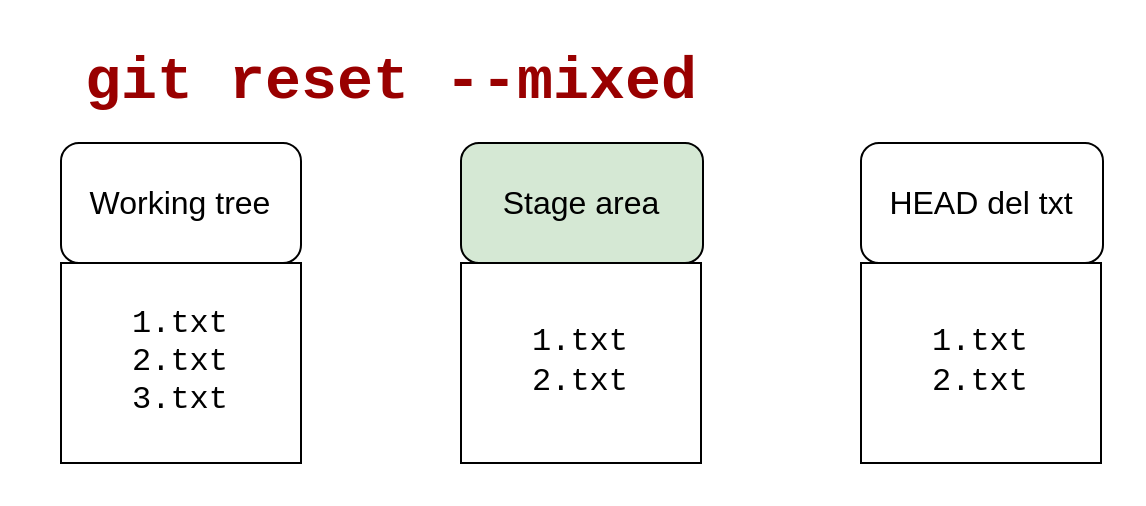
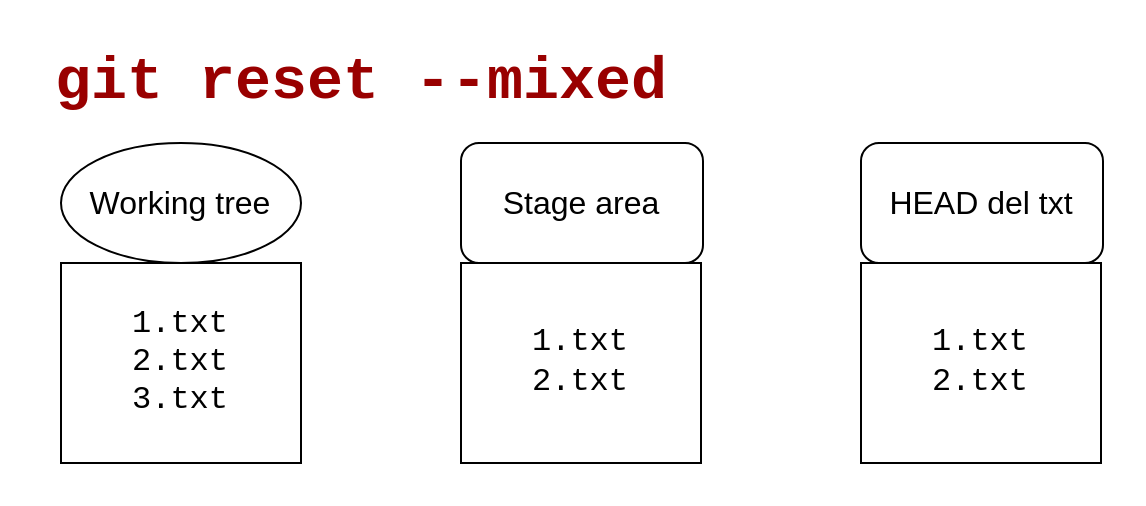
  <mxCell id="0" />
  <mxCell id="1" parent="0" />
- <mxCell id="2" value="&lt;font style=&quot;font-size: 16px&quot;&gt;Working tree&lt;/font&gt;" style="rounded=1;whiteSpace=wrap;html=1;" parent="1" vertex="1"><mxGeometry x="30" y="71" width="120" height="60" as="geometry" /></mxCell>
- <mxCell id="3" value="&lt;font style=&quot;font-size: 16px&quot;&gt;Stage area&lt;/font&gt;" style="rounded=1;whiteSpace=wrap;html=1;fillColor=#d5e8d4;" parent="1" vertex="1"><mxGeometry x="230" y="71" width="121" height="60" as="geometry" /></mxCell>
+ <mxCell id="2" value="&lt;font style=&quot;font-size: 16px&quot;&gt;Working tree&lt;/font&gt;" style="ellipse;whiteSpace=wrap;html=1;" parent="1" vertex="1"><mxGeometry x="30" y="71" width="120" height="60" as="geometry" /></mxCell>
+ <mxCell id="3" value="&lt;font style=&quot;font-size: 16px&quot;&gt;Stage area&lt;/font&gt;" style="rounded=1;whiteSpace=wrap;html=1;" parent="1" vertex="1"><mxGeometry x="230" y="71" width="121" height="60" as="geometry" /></mxCell>
  <mxCell id="4" value="&lt;font style=&quot;font-size: 16px&quot; face=&quot;Courier New&quot;&gt;1.txt&lt;br&gt;2.txt&lt;br&gt;&lt;/font&gt;" style="rounded=0;whiteSpace=wrap;html=1;fillColor=none;labelPosition=center;verticalLabelPosition=middle;align=center;verticalAlign=middle;" vertex="1" parent="1"><mxGeometry x="230" y="131" width="120" height="100" as="geometry" /></mxCell>
  <mxCell id="5" value="&lt;font style=&quot;font-size: 16px&quot;&gt;HEAD del txt&lt;/font&gt;" style="rounded=1;whiteSpace=wrap;html=1;" vertex="1" parent="1"><mxGeometry x="430" y="71" width="121" height="60" as="geometry" /></mxCell>
  <mxCell id="6" value="&lt;font style=&quot;font-size: 16px&quot; face=&quot;Courier New&quot;&gt;1.txt&lt;br&gt;2.txt&lt;br&gt;&lt;/font&gt;" style="rounded=0;whiteSpace=wrap;html=1;fillColor=none;labelPosition=center;verticalLabelPosition=middle;align=center;verticalAlign=middle;" vertex="1" parent="1"><mxGeometry x="430" y="131" width="120" height="100" as="geometry" /></mxCell>
  <mxCell id="7" value="&lt;font style=&quot;font-size: 16px&quot; face=&quot;Courier New&quot;&gt;1.txt&lt;br&gt;2.txt&lt;br&gt;3.txt&lt;br&gt;&lt;/font&gt;" style="rounded=0;whiteSpace=wrap;html=1;fillColor=none;labelPosition=center;verticalLabelPosition=middle;align=center;verticalAlign=middle;" vertex="1" parent="1"><mxGeometry x="30" y="131" width="120" height="100" as="geometry" /></mxCell>
- <mxCell id="8" value="git reset --mixed" style="text;html=1;resizable=0;autosize=1;align=center;verticalAlign=middle;points=[];fillColor=none;strokeColor=none;rounded=0;shadow=0;comic=0;fontSize=30;fontColor=#990000;labelPosition=center;verticalLabelPosition=middle;fontFamily=Courier New;labelBackgroundColor=#ffffff;fontStyle=1" vertex="1" parent="1"><mxGeometry x="35" y="20" width="320" height="40" as="geometry" /></mxCell>
+ <mxCell id="8" value="git reset --mixed" style="text;html=1;resizable=0;autosize=1;align=center;verticalAlign=middle;points=[];fillColor=none;strokeColor=none;rounded=0;shadow=0;comic=0;fontSize=30;fontColor=#990000;labelPosition=center;verticalLabelPosition=middle;fontFamily=Courier New;labelBackgroundColor=#ffffff;fontStyle=1" vertex="1" parent="1"><mxGeometry x="20" y="20" width="320" height="40" as="geometry" /></mxCell>
